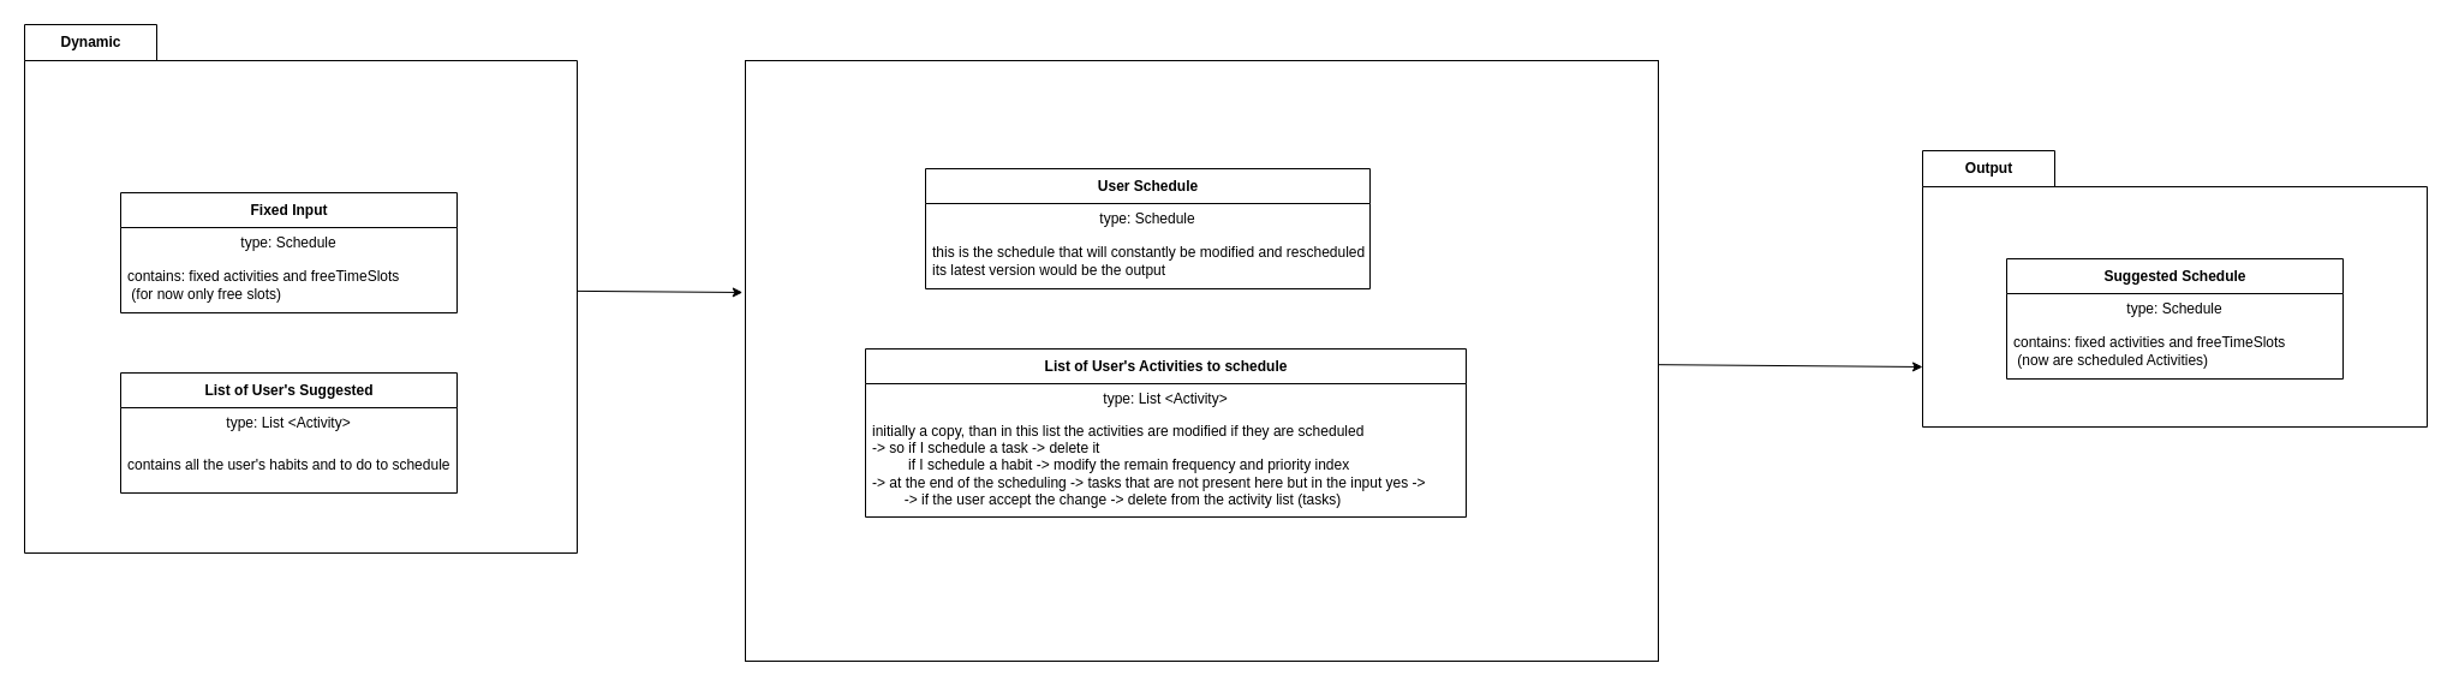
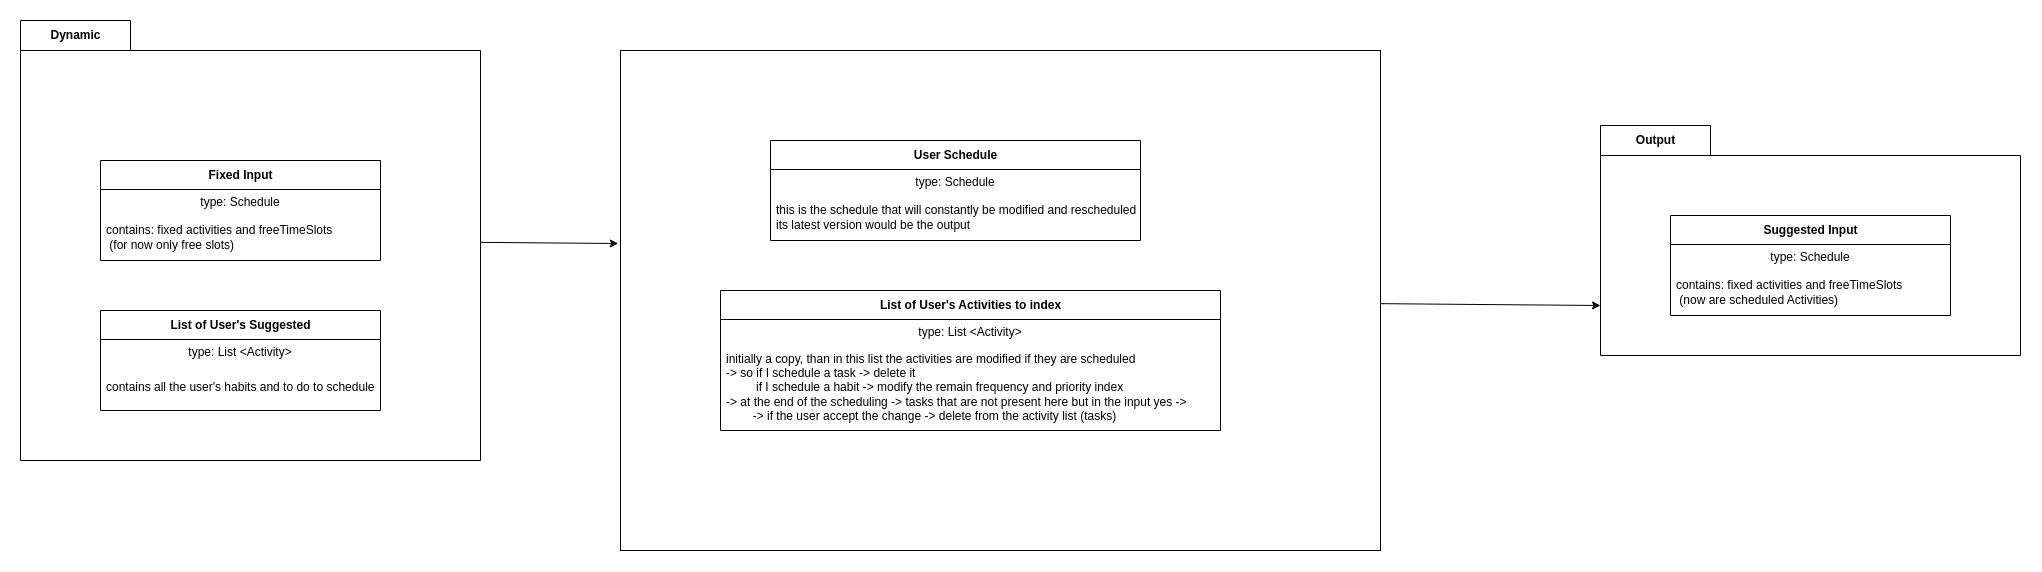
  <mxCell id="0" />
  <mxCell id="1" parent="0" />
  <mxCell id="2" value="Fixed Input" style="swimlane;fontStyle=1;align=center;verticalAlign=middle;childLayout=stackLayout;horizontal=1;startSize=29;horizontalStack=0;resizeParent=1;resizeParentMax=0;resizeLast=0;collapsible=0;marginBottom=0;html=1;" parent="1" vertex="1"><mxGeometry x="100" y="160" width="280" height="100" as="geometry" /></mxCell>
  <mxCell id="3" value="type: Schedule" style="text;html=1;strokeColor=none;fillColor=none;align=center;verticalAlign=middle;spacingLeft=4;spacingRight=4;overflow=hidden;rotatable=0;points=[[0,0.5],[1,0.5]];portConstraint=eastwest;" parent="2" vertex="1"><mxGeometry y="29" width="280" height="25" as="geometry" /></mxCell>
  <mxCell id="4" value="contains: fixed activities and freeTimeSlots&lt;br&gt;&amp;nbsp;(for now only free slots)" style="text;html=1;strokeColor=none;fillColor=none;align=left;verticalAlign=middle;spacingLeft=4;spacingRight=4;overflow=hidden;rotatable=0;points=[[0,0.5],[1,0.5]];portConstraint=eastwest;" parent="2" vertex="1"><mxGeometry y="54" width="280" height="46" as="geometry" /></mxCell>
  <mxCell id="5" value="List of User's Suggested" style="swimlane;fontStyle=1;align=center;verticalAlign=middle;childLayout=stackLayout;horizontal=1;startSize=29;horizontalStack=0;resizeParent=1;resizeParentMax=0;resizeLast=0;collapsible=0;marginBottom=0;html=1;" parent="1" vertex="1"><mxGeometry x="100" y="310" width="280" height="100" as="geometry" /></mxCell>
  <mxCell id="6" value="type: List &amp;lt;Activity&amp;gt;" style="text;html=1;strokeColor=none;fillColor=none;align=center;verticalAlign=middle;spacingLeft=4;spacingRight=4;overflow=hidden;rotatable=0;points=[[0,0.5],[1,0.5]];portConstraint=eastwest;" parent="5" vertex="1"><mxGeometry y="29" width="280" height="25" as="geometry" /></mxCell>
  <mxCell id="7" value="contains all the user's habits and to do to schedule&amp;nbsp;" style="text;html=1;strokeColor=none;fillColor=none;align=left;verticalAlign=middle;spacingLeft=4;spacingRight=4;overflow=hidden;rotatable=0;points=[[0,0.5],[1,0.5]];portConstraint=eastwest;" parent="5" vertex="1"><mxGeometry y="54" width="280" height="46" as="geometry" /></mxCell>
- <mxCell id="8" value="List of User's Activities to schedule" style="swimlane;fontStyle=1;align=center;verticalAlign=middle;childLayout=stackLayout;horizontal=1;startSize=29;horizontalStack=0;resizeParent=1;resizeParentMax=0;resizeLast=0;collapsible=0;marginBottom=0;html=1;" parent="1" vertex="1"><mxGeometry x="720" y="290" width="500" height="140" as="geometry" /></mxCell>
+ <mxCell id="8" value="List of User's Activities to index" style="swimlane;fontStyle=1;align=center;verticalAlign=middle;childLayout=stackLayout;horizontal=1;startSize=29;horizontalStack=0;resizeParent=1;resizeParentMax=0;resizeLast=0;collapsible=0;marginBottom=0;html=1;" parent="1" vertex="1"><mxGeometry x="720" y="290" width="500" height="140" as="geometry" /></mxCell>
  <mxCell id="9" value="type: List &amp;lt;Activity&amp;gt;" style="text;html=1;strokeColor=none;fillColor=none;align=center;verticalAlign=middle;spacingLeft=4;spacingRight=4;overflow=hidden;rotatable=0;points=[[0,0.5],[1,0.5]];portConstraint=eastwest;" parent="8" vertex="1"><mxGeometry y="29" width="500" height="25" as="geometry" /></mxCell>
  <mxCell id="10" value="initially a copy, than in this list the activities are modified if they are scheduled&lt;br&gt;-&amp;gt; so if I schedule a task -&amp;gt; delete it&lt;br&gt;&lt;span style=&quot;white-space: pre;&quot;&gt;&#09;&lt;/span&gt;&amp;nbsp;if I schedule a habit -&amp;gt; modify the remain frequency and priority index&lt;br&gt;-&amp;gt; at the end of the scheduling -&amp;gt; tasks that are not present here but in the input yes -&amp;gt;&amp;nbsp;&amp;nbsp;&lt;br&gt;&lt;span style=&quot;white-space: pre;&quot;&gt;&#09;&lt;/span&gt;-&amp;gt; if the user accept the change -&amp;gt; delete from the activity list (tasks)" style="text;html=1;strokeColor=none;fillColor=none;align=left;verticalAlign=middle;spacingLeft=4;spacingRight=4;overflow=hidden;rotatable=0;points=[[0,0.5],[1,0.5]];portConstraint=eastwest;" parent="8" vertex="1"><mxGeometry y="54" width="500" height="86" as="geometry" /></mxCell>
  <mxCell id="11" value="User Schedule" style="swimlane;fontStyle=1;align=center;verticalAlign=middle;childLayout=stackLayout;horizontal=1;startSize=29;horizontalStack=0;resizeParent=1;resizeParentMax=0;resizeLast=0;collapsible=0;marginBottom=0;html=1;" parent="1" vertex="1"><mxGeometry x="770" y="140" width="370" height="100" as="geometry" /></mxCell>
  <mxCell id="12" value="type: Schedule" style="text;html=1;strokeColor=none;fillColor=none;align=center;verticalAlign=middle;spacingLeft=4;spacingRight=4;overflow=hidden;rotatable=0;points=[[0,0.5],[1,0.5]];portConstraint=eastwest;" parent="11" vertex="1"><mxGeometry y="29" width="370" height="25" as="geometry" /></mxCell>
  <mxCell id="13" value="this is the schedule that will constantly be modified and rescheduled&lt;br&gt;its latest version would be the output" style="text;html=1;strokeColor=none;fillColor=none;align=left;verticalAlign=middle;spacingLeft=4;spacingRight=4;overflow=hidden;rotatable=0;points=[[0,0.5],[1,0.5]];portConstraint=eastwest;" parent="11" vertex="1"><mxGeometry y="54" width="370" height="46" as="geometry" /></mxCell>
  <mxCell id="14" style="edgeStyle=none;html=1;entryX=0;entryY=0;entryDx=0;entryDy=180;entryPerimeter=0;" parent="1" source="15" target="19" edge="1"><mxGeometry relative="1" as="geometry" /></mxCell>
  <mxCell id="15" value="" style="rounded=0;whiteSpace=wrap;html=1;fillColor=none;" parent="1" vertex="1"><mxGeometry x="620" y="50" width="760" height="500" as="geometry" /></mxCell>
  <mxCell id="16" style="edgeStyle=none;html=1;entryX=-0.003;entryY=0.386;entryDx=0;entryDy=0;entryPerimeter=0;" parent="1" source="17" target="15" edge="1"><mxGeometry relative="1" as="geometry" /></mxCell>
  <mxCell id="17" value="Dynamic" style="shape=folder;fontStyle=1;tabWidth=110;tabHeight=30;tabPosition=left;html=1;boundedLbl=1;labelInHeader=1;container=1;collapsible=0;fillColor=none;" parent="1" vertex="1"><mxGeometry x="20" y="20" width="460" height="440" as="geometry" /></mxCell>
  <mxCell id="18" value="" style="html=1;strokeColor=none;resizeWidth=1;resizeHeight=1;fillColor=none;part=1;connectable=0;allowArrows=0;deletable=0;" parent="17" vertex="1"><mxGeometry width="460.0" height="308" relative="1" as="geometry"><mxPoint y="30" as="offset" /></mxGeometry></mxCell>
  <mxCell id="19" value="Output" style="shape=folder;fontStyle=1;tabWidth=110;tabHeight=30;tabPosition=left;html=1;boundedLbl=1;labelInHeader=1;container=1;collapsible=0;fillColor=none;" parent="1" vertex="1"><mxGeometry x="1600" y="125" width="420" height="230" as="geometry" /></mxCell>
  <mxCell id="20" value="" style="html=1;strokeColor=none;resizeWidth=1;resizeHeight=1;fillColor=none;part=1;connectable=0;allowArrows=0;deletable=0;" parent="19" vertex="1"><mxGeometry width="420" height="161" relative="1" as="geometry"><mxPoint y="30" as="offset" /></mxGeometry></mxCell>
- <mxCell id="21" value="Suggested Schedule" style="swimlane;fontStyle=1;align=center;verticalAlign=middle;childLayout=stackLayout;horizontal=1;startSize=29;horizontalStack=0;resizeParent=1;resizeParentMax=0;resizeLast=0;collapsible=0;marginBottom=0;html=1;" parent="19" vertex="1"><mxGeometry x="70" y="90" width="280" height="100" as="geometry" /></mxCell>
+ <mxCell id="21" value="Suggested Input" style="swimlane;fontStyle=1;align=center;verticalAlign=middle;childLayout=stackLayout;horizontal=1;startSize=29;horizontalStack=0;resizeParent=1;resizeParentMax=0;resizeLast=0;collapsible=0;marginBottom=0;html=1;" parent="19" vertex="1"><mxGeometry x="70" y="90" width="280" height="100" as="geometry" /></mxCell>
  <mxCell id="22" value="type: Schedule" style="text;html=1;strokeColor=none;fillColor=none;align=center;verticalAlign=middle;spacingLeft=4;spacingRight=4;overflow=hidden;rotatable=0;points=[[0,0.5],[1,0.5]];portConstraint=eastwest;" parent="21" vertex="1"><mxGeometry y="29" width="280" height="25" as="geometry" /></mxCell>
  <mxCell id="23" value="contains: fixed activities and freeTimeSlots&lt;br&gt;&amp;nbsp;(now are scheduled Activities)" style="text;html=1;strokeColor=none;fillColor=none;align=left;verticalAlign=middle;spacingLeft=4;spacingRight=4;overflow=hidden;rotatable=0;points=[[0,0.5],[1,0.5]];portConstraint=eastwest;" parent="21" vertex="1"><mxGeometry y="54" width="280" height="46" as="geometry" /></mxCell>
